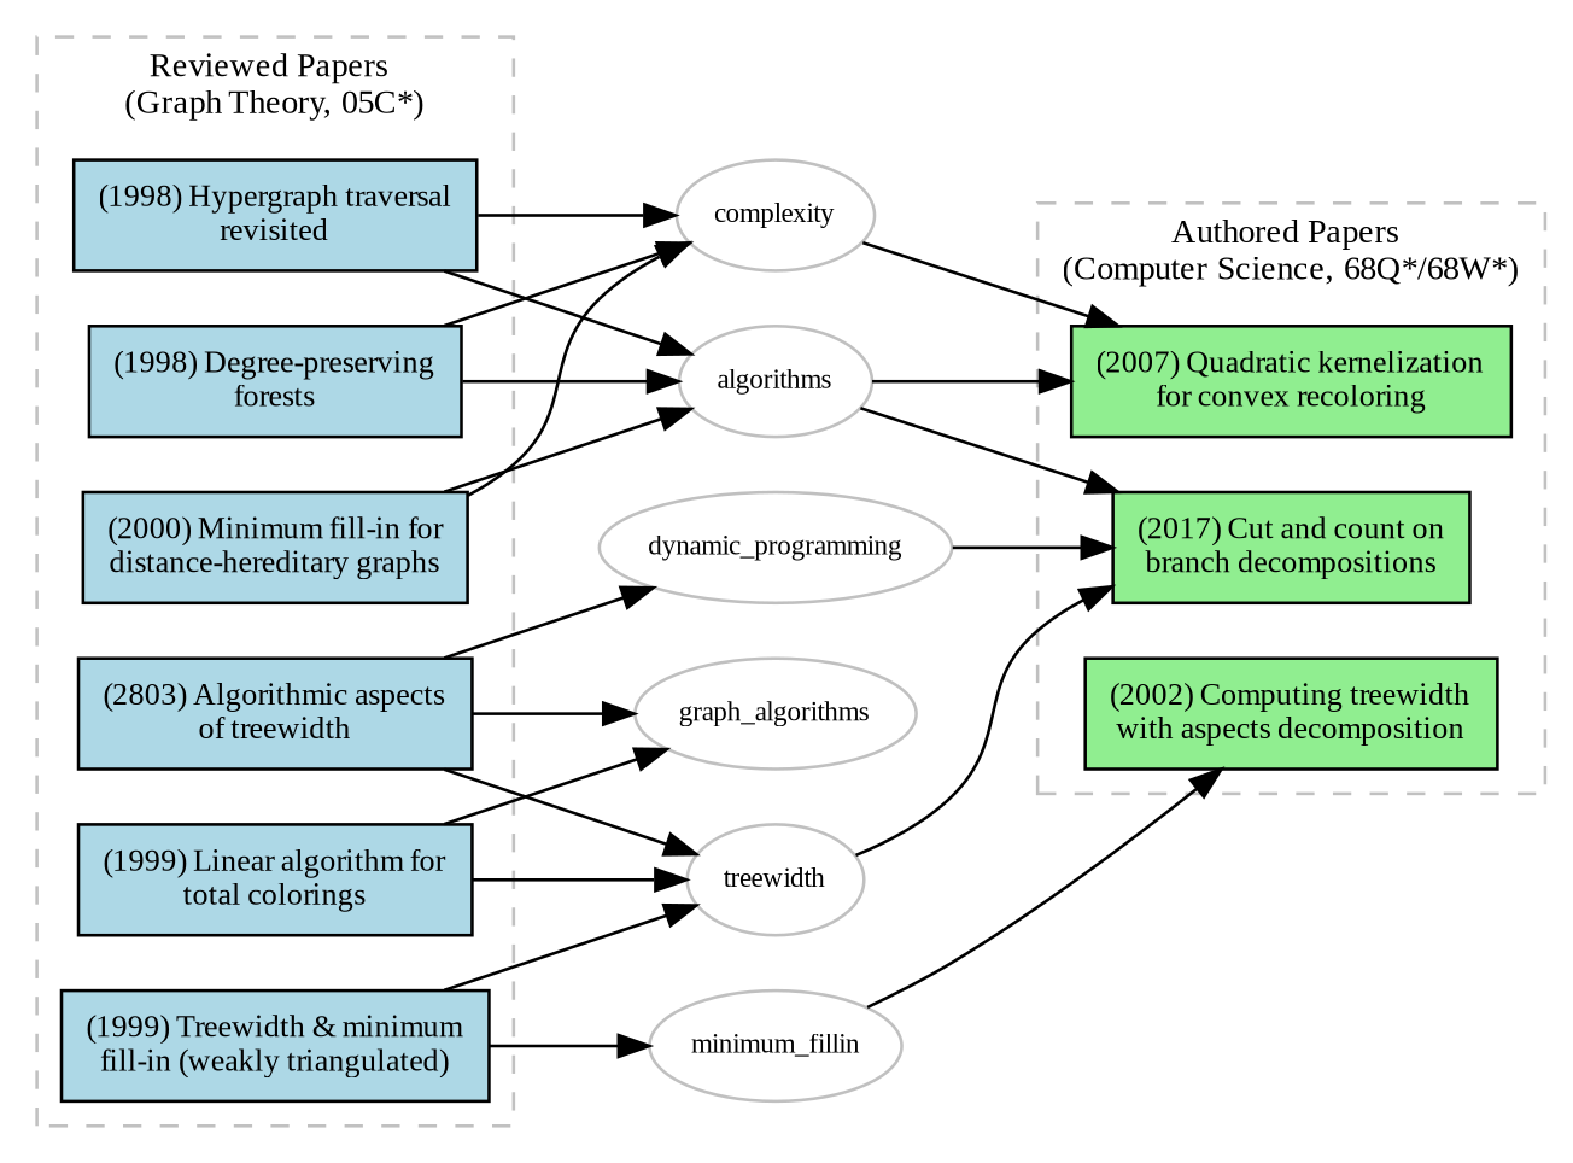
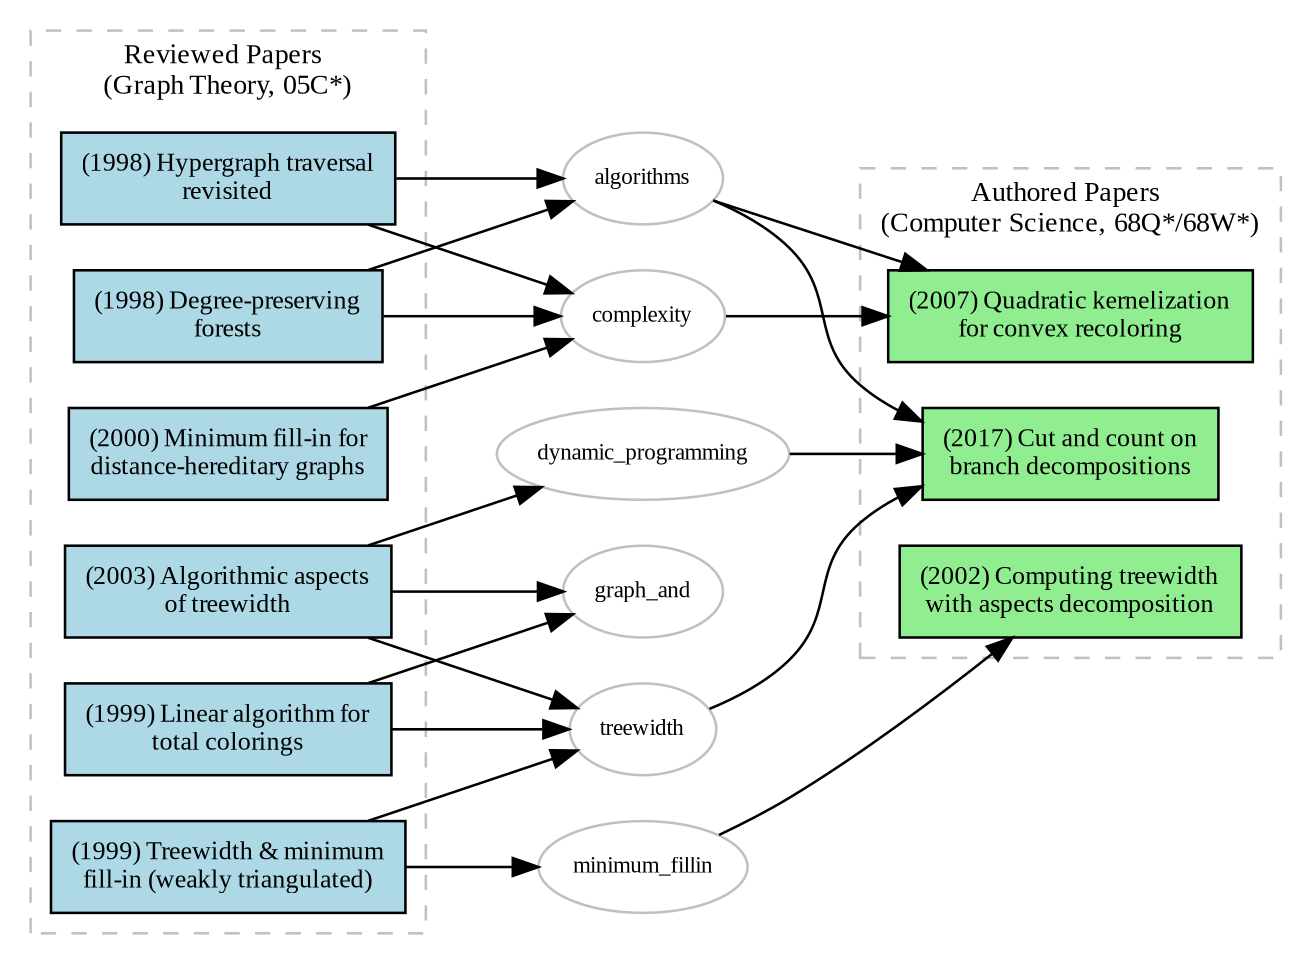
  digraph {
    fontname="Liberation Serif"
    rankdir=LR
    node [fontname="Liberation Serif" fontsize=10 shape=box style=filled]
    edge [fontname="Liberation Serif"]
    n1 [fillcolor=lightblue label="(1998) Hypergraph traversal\nrevisited"]
    n2 [fillcolor=lightblue label="(1998) Degree-preserving\nforests"]
    n3 [fillcolor=lightblue label="(1999) Linear algorithm for\ntotal colorings"]
    n4 [fillcolor=lightblue label="(1999) Treewidth & minimum\nfill-in (weakly triangulated)"]
    n5 [fillcolor=lightblue label="(2000) Minimum fill-in for\ndistance-hereditary graphs"]
-   n6 [fillcolor=lightblue label="(2803) Algorithmic aspects\nof treewidth"]
+   n6 [fillcolor=lightblue label="(2003) Algorithmic aspects\nof treewidth"]
    n7 [fillcolor=lightgreen label="(2002) Computing treewidth\nwith aspects decomposition"]
    n8 [fillcolor=lightgreen label="(2007) Quadratic kernelization\nfor convex recoloring"]
    n9 [fillcolor=lightgreen label="(2017) Cut and count on\nbranch decompositions"]
    algorithms [color=gray fontsize=9 shape=ellipse style=""]
    complexity [color=gray fontsize=9 shape=ellipse style=""]
    treewidth [color=gray fontsize=9 shape=ellipse style=""]
-   graph_algorithms [color=gray fontsize=9 shape=ellipse style=""]
+   graph_algorithms [color=gray fontsize=9 shape=ellipse label=graph_and style=""]
    minimum_fillin [color=gray fontsize=9 shape=ellipse style=""]
    dynamic_programming [color=gray fontsize=9 shape=ellipse style=""]
    subgraph cluster_1 {
      color=gray
      fontsize=11
      label="Reviewed Papers \n(Graph Theory, 05C*)"
      rank=same
      style=dashed
      n1
      n2
      n3
      n4
      n5
      n6
    }
    subgraph cluster_2 {
      color=gray
      fontsize=11
      label="Authored Papers \n(Computer Science, 68Q*/68W*)"
      rank=same
      style=dashed
      n7
      n8
      n9
    }
    n1 -> algorithms
    n1 -> complexity
    n2 -> algorithms
    n2 -> complexity
    n3 -> treewidth
    n3 -> graph_algorithms
    n4 -> treewidth
    n4 -> minimum_fillin
-   n5 -> algorithms
    n5 -> complexity
    n6 -> treewidth
    n6 -> graph_algorithms
    n6 -> dynamic_programming
    algorithms -> n8
    algorithms -> n9
    complexity -> n8
    treewidth -> n9
    minimum_fillin -> n7
    dynamic_programming -> n9
  }
